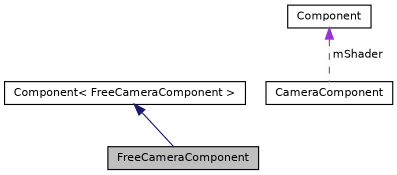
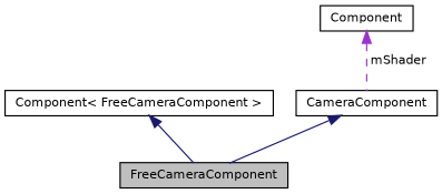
  digraph {
    node [color=black fillcolor=white fontname=Helvetica fontsize=10 shape=record style=filled]
    edge [color=midnightblue dir=back fontname=Helvetica fontsize=10 labelfontname=Helvetica labelfontsize=10 style=solid]
    n1 [fillcolor=grey75 fontcolor=black height=0.2 label=FreeCameraComponent width=0.4]
    n2 [height=0.2 label="Component\< FreeCameraComponent \>" width=0.4]
    n3 [height=0.2 label=CameraComponent width=0.4]
    n4 [height=0.2 label=Component width=0.4]
    n2 -> n1
+   n3 -> n1
    n4 -> n3 [color=darkorchid3 label=" mShader" style=dashed]
  }
